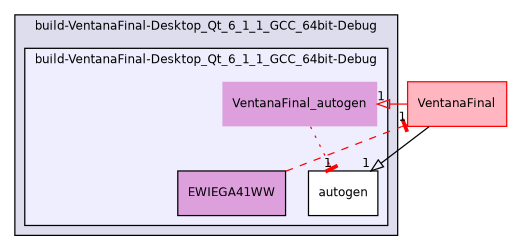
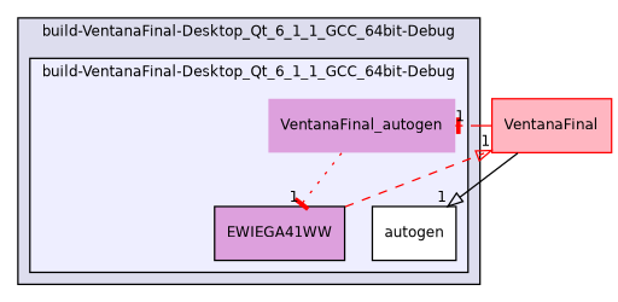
  digraph {
    compound=true
    node [fillcolor=plum fontname=Helvetica fontsize=10 shape=box style=filled]
    edge [arrowhead=tee color=red headlabel=1 labeldistance=1.5 labelfontname=Helvetica labelfontsize=10 style=solid]
    n1 [label=VentanaFinal_autogen shape=plaintext]
    n2 [label=EWIEGA41WW]
    n3 [fillcolor=white label=autogen]
    n4 [color=red fillcolor=lightpink label=VentanaFinal]
    subgraph cluster_1 {
      bgcolor="#ddddee"
      fontname=Helvetica
      fontsize=10
      label="build-VentanaFinal-Desktop_Qt_6_1_1_GCC_64bit-Debug"
      pencolor=black
      subgraph cluster_2 {
        bgcolor="#eeeeff"
        fontname=Helvetica
        fontsize=10
        label="build-VentanaFinal-Desktop_Qt_6_1_1_GCC_64bit-Debug"
        pencolor=black
        n1
        n2
        n3
      }
    }
-   n1 -> n3 [style=dotted]
-   n2 -> n4 [style=dashed]
-   n4 -> n1 [arrowhead=onormal]
+   n1 -> n2 [style=dotted]
+   n2 -> n4 [arrowhead=onormal style=dashed]
+   n4 -> n1
    n4 -> n3 [arrowhead=onormal color=black]
  }
